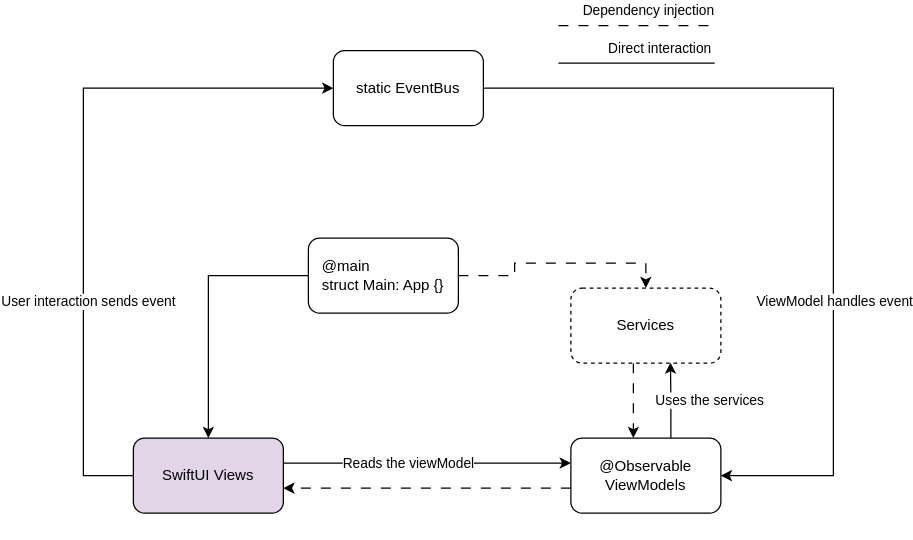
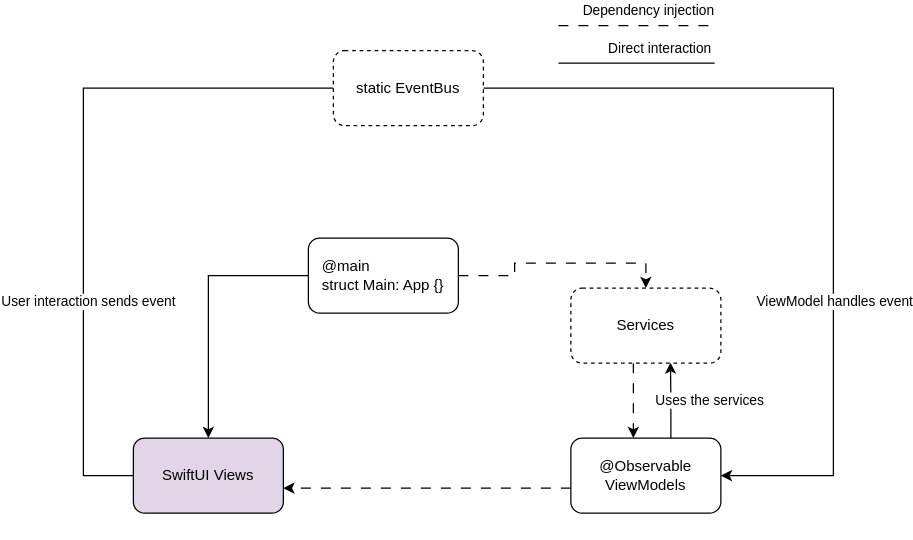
  <mxCell id="0" />
  <mxCell id="1" parent="0" />
  <mxCell id="2" style="edgeStyle=orthogonalEdgeStyle;rounded=0;orthogonalLoop=1;jettySize=auto;html=1;" edge="1" parent="1" source="4" target="9"><mxGeometry relative="1" as="geometry" /></mxCell>
  <mxCell id="3" style="edgeStyle=orthogonalEdgeStyle;rounded=0;orthogonalLoop=1;jettySize=auto;html=1;entryX=0.5;entryY=0;entryDx=0;entryDy=0;dashed=1;dashPattern=8 8;" edge="1" parent="1" source="4" target="18"><mxGeometry relative="1" as="geometry" /></mxCell>
  <mxCell id="4" value="&lt;div style=&quot;text-align: left;&quot;&gt;&lt;span style=&quot;background-color: initial;&quot;&gt;@main&lt;/span&gt;&lt;/div&gt;&lt;div style=&quot;text-align: left;&quot;&gt;&lt;span style=&quot;background-color: initial;&quot;&gt;struct Main: App {}&lt;/span&gt;&lt;/div&gt;" style="rounded=1;whiteSpace=wrap;html=1;" vertex="1" parent="1"><mxGeometry x="200" y="190" width="120" height="60" as="geometry" /></mxCell>
- <mxCell id="5" style="edgeStyle=orthogonalEdgeStyle;rounded=0;orthogonalLoop=1;jettySize=auto;html=1;entryX=0;entryY=0.5;entryDx=0;entryDy=0;" edge="1" parent="1" source="9" target="16"><mxGeometry relative="1" as="geometry"><Array as="points"><mxPoint x="20" y="380" /><mxPoint x="20" y="70" /></Array></mxGeometry></mxCell>
+ <mxCell id="5" style="edgeStyle=orthogonalEdgeStyle;rounded=0;orthogonalLoop=1;jettySize=auto;html=1;entryX=0;entryY=0.5;entryDx=0;entryDy=0;endArrow=none;" edge="1" parent="1" source="9" target="16"><mxGeometry relative="1" as="geometry"><Array as="points"><mxPoint x="20" y="380" /><mxPoint x="20" y="70" /></Array></mxGeometry></mxCell>
  <mxCell id="6" value="User interaction sends event" style="edgeLabel;html=1;align=center;verticalAlign=middle;resizable=0;points=[];" vertex="1" connectable="0" parent="5"><mxGeometry x="-0.344" y="-3" relative="1" as="geometry"><mxPoint as="offset" /></mxGeometry></mxCell>
- <mxCell id="7" style="edgeStyle=orthogonalEdgeStyle;rounded=0;orthogonalLoop=1;jettySize=auto;html=1;entryX=0;entryY=0.333;entryDx=0;entryDy=0;entryPerimeter=0;" edge="1" parent="1" source="9" target="13"><mxGeometry relative="1" as="geometry"><Array as="points"><mxPoint x="240" y="370" /><mxPoint x="240" y="370" /></Array></mxGeometry></mxCell>
- <mxCell id="8" value="Reads the viewModel" style="edgeLabel;html=1;align=center;verticalAlign=middle;resizable=0;points=[];" vertex="1" connectable="0" parent="7"><mxGeometry x="-0.299" relative="1" as="geometry"><mxPoint x="19" as="offset" /></mxGeometry></mxCell>
  <mxCell id="9" value="SwiftUI Views" style="rounded=1;whiteSpace=wrap;html=1;fillColor=#e1d5e7;" vertex="1" parent="1"><mxGeometry x="60" y="350" width="120" height="60" as="geometry" /></mxCell>
  <mxCell id="10" style="edgeStyle=orthogonalEdgeStyle;rounded=0;orthogonalLoop=1;jettySize=auto;html=1;dashed=1;dashPattern=8 8;" edge="1" parent="1" source="13"><mxGeometry relative="1" as="geometry"><mxPoint x="180" y="390" as="targetPoint" /><Array as="points"><mxPoint x="180" y="390" /></Array></mxGeometry></mxCell>
  <mxCell id="11" style="edgeStyle=orthogonalEdgeStyle;rounded=0;orthogonalLoop=1;jettySize=auto;html=1;entryX=0.664;entryY=0.992;entryDx=0;entryDy=0;entryPerimeter=0;" edge="1" parent="1" source="13" target="18"><mxGeometry relative="1" as="geometry"><Array as="points"><mxPoint x="490" y="320" /><mxPoint x="490" y="320" /></Array></mxGeometry></mxCell>
  <mxCell id="12" value="Uses the services" style="edgeLabel;html=1;align=center;verticalAlign=middle;resizable=0;points=[];" vertex="1" connectable="0" parent="11"><mxGeometry x="-0.288" y="1" relative="1" as="geometry"><mxPoint x="31" y="-9" as="offset" /></mxGeometry></mxCell>
  <mxCell id="13" value="&lt;p&gt;@Observable&lt;br&gt;ViewModels&lt;/p&gt;" style="rounded=1;whiteSpace=wrap;html=1;align=center;" vertex="1" parent="1"><mxGeometry x="410" y="350" width="120" height="60" as="geometry" /></mxCell>
  <mxCell id="14" style="edgeStyle=orthogonalEdgeStyle;rounded=0;orthogonalLoop=1;jettySize=auto;html=1;entryX=1;entryY=0.5;entryDx=0;entryDy=0;" edge="1" parent="1" source="16" target="13"><mxGeometry relative="1" as="geometry"><Array as="points"><mxPoint x="620" y="70" /><mxPoint x="620" y="380" /></Array></mxGeometry></mxCell>
  <mxCell id="15" value="ViewModel handles event" style="edgeLabel;html=1;align=center;verticalAlign=middle;resizable=0;points=[];" vertex="1" connectable="0" parent="14"><mxGeometry x="0.188" relative="1" as="geometry"><mxPoint y="46" as="offset" /></mxGeometry></mxCell>
- <mxCell id="16" value="static EventBus" style="rounded=1;whiteSpace=wrap;html=1;" vertex="1" parent="1"><mxGeometry x="220" y="40" width="120" height="60" as="geometry" /></mxCell>
+ <mxCell id="16" value="static EventBus" style="rounded=1;whiteSpace=wrap;html=1;dashed=1;" vertex="1" parent="1"><mxGeometry x="220" y="40" width="120" height="60" as="geometry" /></mxCell>
  <mxCell id="17" style="edgeStyle=orthogonalEdgeStyle;rounded=0;orthogonalLoop=1;jettySize=auto;html=1;dashed=1;dashPattern=8 8;" edge="1" parent="1" source="18" target="13"><mxGeometry relative="1" as="geometry"><Array as="points"><mxPoint x="460" y="320" /><mxPoint x="460" y="320" /></Array></mxGeometry></mxCell>
  <mxCell id="18" value="Services" style="rounded=1;whiteSpace=wrap;html=1;dashed=1;" vertex="1" parent="1"><mxGeometry x="410" y="230" width="120" height="60" as="geometry" /></mxCell>
  <mxCell id="19" value="" style="endArrow=none;html=1;rounded=0;dashed=1;dashPattern=8 8;" edge="1" parent="1"><mxGeometry width="50" height="50" relative="1" as="geometry"><mxPoint x="400" y="20" as="sourcePoint" /><mxPoint x="525" y="20" as="targetPoint" /></mxGeometry></mxCell>
  <mxCell id="20" value="Dependency injection" style="edgeLabel;html=1;align=center;verticalAlign=middle;resizable=0;points=[];" vertex="1" connectable="0" parent="19"><mxGeometry relative="1" as="geometry"><mxPoint x="8" y="-13" as="offset" /></mxGeometry></mxCell>
  <mxCell id="21" value="" style="endArrow=none;html=1;rounded=0;" edge="1" parent="1"><mxGeometry width="50" height="50" relative="1" as="geometry"><mxPoint x="400" y="50" as="sourcePoint" /><mxPoint x="525" y="50" as="targetPoint" /></mxGeometry></mxCell>
  <mxCell id="22" value="Direct interaction" style="edgeLabel;html=1;align=center;verticalAlign=middle;resizable=0;points=[];" vertex="1" connectable="0" parent="21"><mxGeometry relative="1" as="geometry"><mxPoint x="17" y="-13" as="offset" /></mxGeometry></mxCell>
